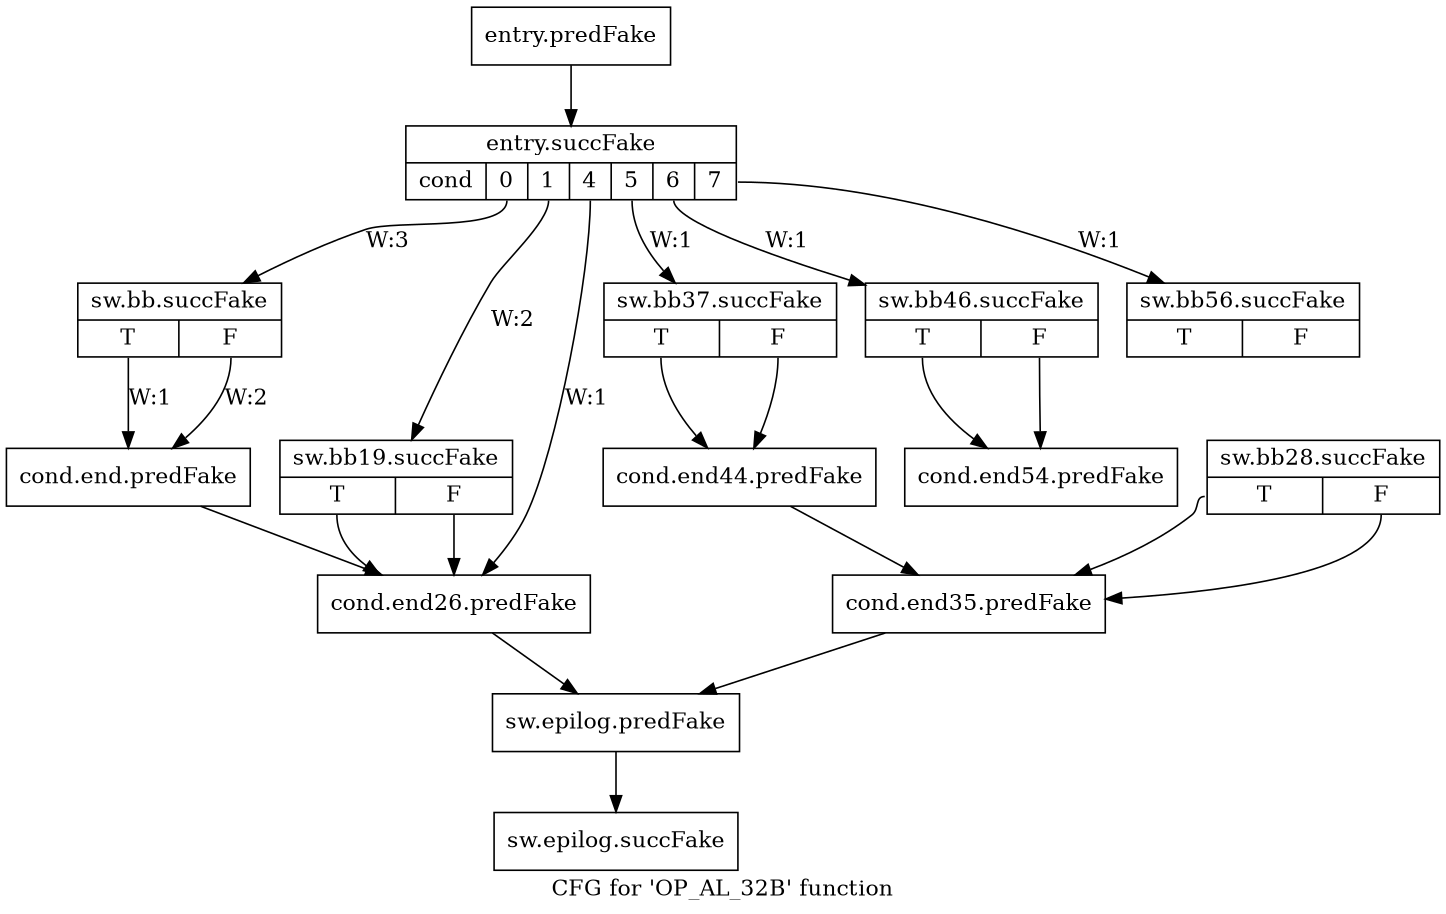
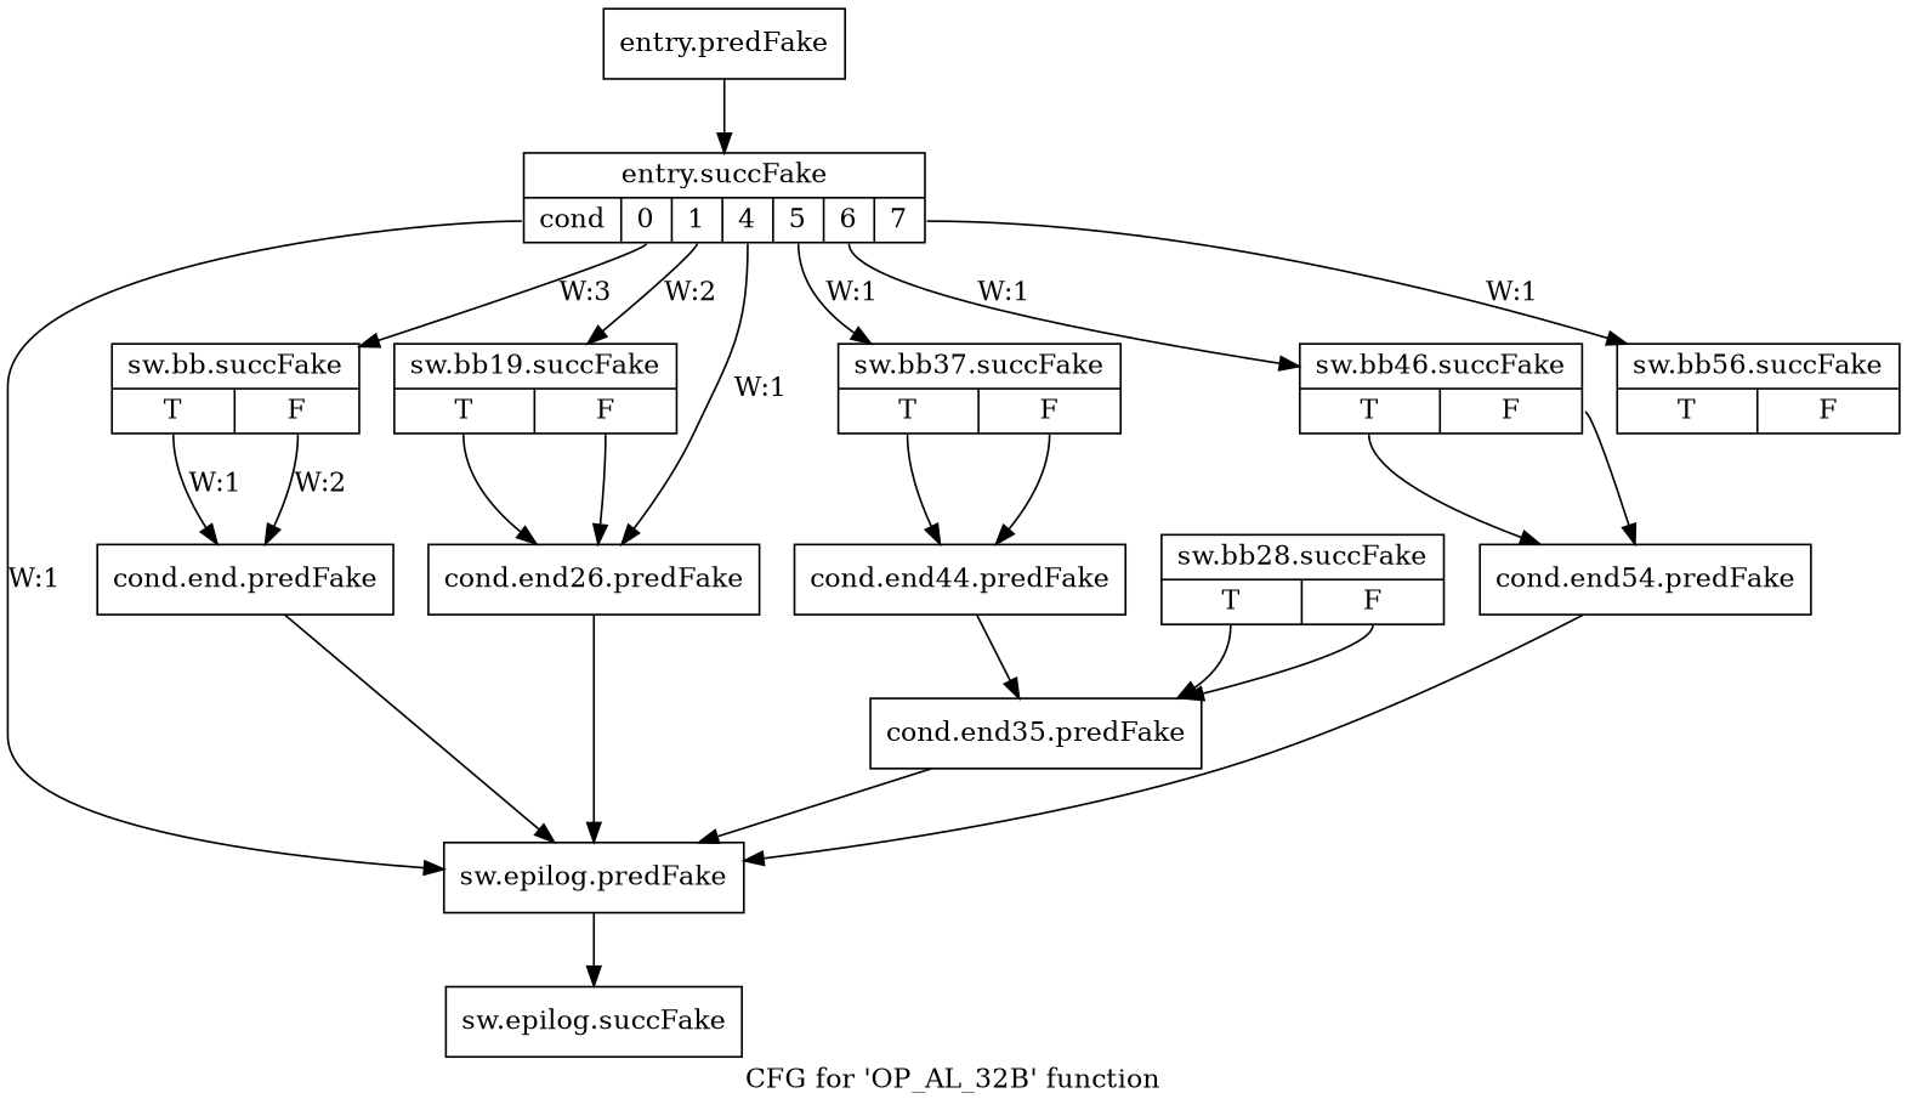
  digraph {
    label="CFG for 'OP_AL_32B' function"
    node [shape=record filename="../../../../OP_AL_32I.cpp" linenumber=77]
    edge [execusionnum=0 filename="../../../../OP_AL_32I.cpp"]
    n1 [label="{entry.predFake}" filename="" linenumber=""]
    n2 [label="{entry.succFake|{<s0>cond|<s1>0|<s2>1|<s3>4|<s4>5|<s5>6|<s6>7}}" linenumber=68]
    n3 [label="{sw.epilog.predFake}"]
    n4 [label="{sw.bb.succFake|{<s0>T|<s1>F}}" linenumber=69]
    n5 [label="{sw.bb19.succFake|{<s0>T|<s1>F}}" linenumber=70]
    n6 [label="{sw.bb37.succFake|{<s0>T|<s1>F}}" linenumber=72]
    n7 [label="{sw.bb46.succFake|{<s0>T|<s1>F}}" linenumber=73]
    n8 [label="{sw.bb56.succFake|{<s0>T|<s1>F}}" linenumber=74]
    n9 [label="{cond.end26.predFake}" linenumber=70]
    n10 [label="{sw.epilog.succFake}"]
    n11 [label="{cond.end.predFake}" linenumber=69]
    n12 [label="{sw.bb28.succFake|{<s0>T|<s1>F}}" linenumber=71]
    n13 [label="{cond.end35.predFake}" linenumber=71]
    n14 [label="{cond.end44.predFake}" linenumber=72]
    n15 [label="{cond.end54.predFake}" linenumber=73]
    n1 -> n2 [execusionnum=1]
+   n2 -> n3 [label="W:1" tailport=s0]
    n2 -> n4 [execusionnum=1 label="W:3" tailport=s1]
    n2 -> n5 [label="W:2" tailport=s2]
    n2 -> n6 [label="W:1" tailport=s4]
    n2 -> n7 [label="W:1" tailport=s5]
    n2 -> n8 [label="W:1" tailport=s6]
    n2 -> n9 [label="W:1" tailport=s3]
    n3 -> n10 [execusionnum=1]
    n4 -> n11 [label="W:1" tailport=s0]
    n4 -> n11 [execusionnum=1 label="W:2" tailport=s1]
    n5 -> n9 [tailport=s0]
    n5 -> n9 [tailport=s1]
    n6 -> n14 [tailport=s0]
    n6 -> n14 [tailport=s1]
    n7 -> n15 [tailport=s0]
    n7 -> n15 [tailport=s1]
    n9 -> n3
-   n11 -> n9 [execusionnum=1]
+   n11 -> n3 [execusionnum=1]
    n12 -> n13 [tailport=s0]
    n12 -> n13 [tailport=s1]
    n13 -> n3
    n14 -> n13
+   n15 -> n3
  }
